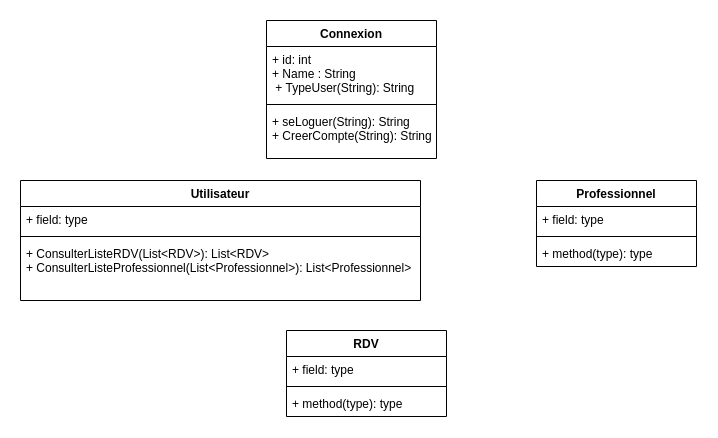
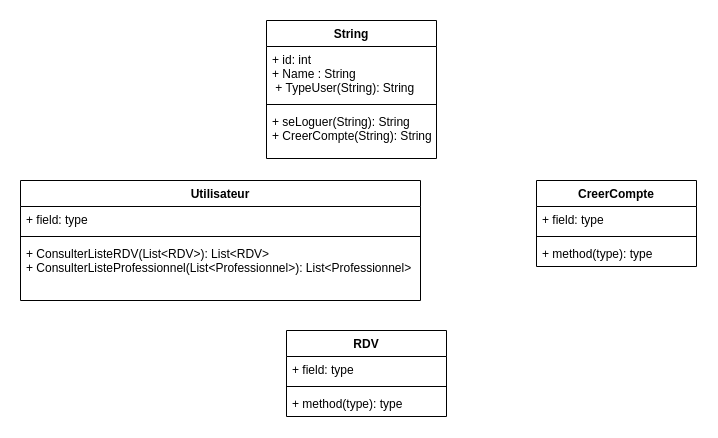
  <mxCell id="0" />
  <mxCell id="1" parent="0" />
- <mxCell id="2" value="Connexion" style="swimlane;fontStyle=1;align=center;verticalAlign=top;childLayout=stackLayout;horizontal=1;startSize=26;horizontalStack=0;resizeParent=1;resizeParentMax=0;resizeLast=0;collapsible=1;marginBottom=0;" parent="1" vertex="1"><mxGeometry x="266" y="20" width="170" height="138" as="geometry" /></mxCell>
+ <mxCell id="2" value="String" style="swimlane;fontStyle=1;align=center;verticalAlign=top;childLayout=stackLayout;horizontal=1;startSize=26;horizontalStack=0;resizeParent=1;resizeParentMax=0;resizeLast=0;collapsible=1;marginBottom=0;" parent="1" vertex="1"><mxGeometry x="266" y="20" width="170" height="138" as="geometry" /></mxCell>
  <mxCell id="3" value="+ id: int&#10;+ Name : String&#10; + TypeUser(String): String&#10;&#10;" style="text;strokeColor=none;fillColor=none;align=left;verticalAlign=top;spacingLeft=4;spacingRight=4;overflow=hidden;rotatable=0;points=[[0,0.5],[1,0.5]];portConstraint=eastwest;" parent="2" vertex="1"><mxGeometry y="26" width="170" height="54" as="geometry" /></mxCell>
  <mxCell id="4" value="" style="line;strokeWidth=1;fillColor=none;align=left;verticalAlign=middle;spacingTop=-1;spacingLeft=3;spacingRight=3;rotatable=0;labelPosition=right;points=[];portConstraint=eastwest;" parent="2" vertex="1"><mxGeometry y="80" width="170" height="8" as="geometry" /></mxCell>
  <mxCell id="5" value="+ seLoguer(String): String&#10;+ CreerCompte(String): String&#10;" style="text;strokeColor=none;fillColor=none;align=left;verticalAlign=top;spacingLeft=4;spacingRight=4;overflow=hidden;rotatable=0;points=[[0,0.5],[1,0.5]];portConstraint=eastwest;" parent="2" vertex="1"><mxGeometry y="88" width="170" height="50" as="geometry" /></mxCell>
  <mxCell id="6" value="Utilisateur" style="swimlane;fontStyle=1;align=center;verticalAlign=top;childLayout=stackLayout;horizontal=1;startSize=26;horizontalStack=0;resizeParent=1;resizeParentMax=0;resizeLast=0;collapsible=1;marginBottom=0;" vertex="1" parent="1"><mxGeometry x="20" y="180" width="400" height="120" as="geometry" /></mxCell>
  <mxCell id="7" value="+ field: type" style="text;strokeColor=none;fillColor=none;align=left;verticalAlign=top;spacingLeft=4;spacingRight=4;overflow=hidden;rotatable=0;points=[[0,0.5],[1,0.5]];portConstraint=eastwest;" vertex="1" parent="6"><mxGeometry y="26" width="400" height="26" as="geometry" /></mxCell>
  <mxCell id="8" value="" style="line;strokeWidth=1;fillColor=none;align=left;verticalAlign=middle;spacingTop=-1;spacingLeft=3;spacingRight=3;rotatable=0;labelPosition=right;points=[];portConstraint=eastwest;" vertex="1" parent="6"><mxGeometry y="52" width="400" height="8" as="geometry" /></mxCell>
  <mxCell id="9" value="+ ConsulterListeRDV(List&lt;RDV&gt;): List&lt;RDV&gt;&#10;+ ConsulterListeProfessionnel(List&lt;Professionnel&gt;): List&lt;Professionnel&gt;" style="text;strokeColor=none;fillColor=none;align=left;verticalAlign=top;spacingLeft=4;spacingRight=4;overflow=hidden;rotatable=0;points=[[0,0.5],[1,0.5]];portConstraint=eastwest;" vertex="1" parent="6"><mxGeometry y="60" width="400" height="60" as="geometry" /></mxCell>
- <mxCell id="10" value="Professionnel" style="swimlane;fontStyle=1;align=center;verticalAlign=top;childLayout=stackLayout;horizontal=1;startSize=26;horizontalStack=0;resizeParent=1;resizeParentMax=0;resizeLast=0;collapsible=1;marginBottom=0;" vertex="1" parent="1"><mxGeometry x="536" y="180" width="160" height="86" as="geometry" /></mxCell>
+ <mxCell id="10" value="CreerCompte" style="swimlane;fontStyle=1;align=center;verticalAlign=top;childLayout=stackLayout;horizontal=1;startSize=26;horizontalStack=0;resizeParent=1;resizeParentMax=0;resizeLast=0;collapsible=1;marginBottom=0;" vertex="1" parent="1"><mxGeometry x="536" y="180" width="160" height="86" as="geometry" /></mxCell>
  <mxCell id="11" value="+ field: type" style="text;strokeColor=none;fillColor=none;align=left;verticalAlign=top;spacingLeft=4;spacingRight=4;overflow=hidden;rotatable=0;points=[[0,0.5],[1,0.5]];portConstraint=eastwest;" vertex="1" parent="10"><mxGeometry y="26" width="160" height="26" as="geometry" /></mxCell>
  <mxCell id="12" value="" style="line;strokeWidth=1;fillColor=none;align=left;verticalAlign=middle;spacingTop=-1;spacingLeft=3;spacingRight=3;rotatable=0;labelPosition=right;points=[];portConstraint=eastwest;" vertex="1" parent="10"><mxGeometry y="52" width="160" height="8" as="geometry" /></mxCell>
  <mxCell id="13" value="+ method(type): type" style="text;strokeColor=none;fillColor=none;align=left;verticalAlign=top;spacingLeft=4;spacingRight=4;overflow=hidden;rotatable=0;points=[[0,0.5],[1,0.5]];portConstraint=eastwest;" vertex="1" parent="10"><mxGeometry y="60" width="160" height="26" as="geometry" /></mxCell>
  <mxCell id="14" value="RDV" style="swimlane;fontStyle=1;align=center;verticalAlign=top;childLayout=stackLayout;horizontal=1;startSize=26;horizontalStack=0;resizeParent=1;resizeParentMax=0;resizeLast=0;collapsible=1;marginBottom=0;" vertex="1" parent="1"><mxGeometry x="286" y="330" width="160" height="86" as="geometry" /></mxCell>
  <mxCell id="15" value="+ field: type" style="text;strokeColor=none;fillColor=none;align=left;verticalAlign=top;spacingLeft=4;spacingRight=4;overflow=hidden;rotatable=0;points=[[0,0.5],[1,0.5]];portConstraint=eastwest;" vertex="1" parent="14"><mxGeometry y="26" width="160" height="26" as="geometry" /></mxCell>
  <mxCell id="16" value="" style="line;strokeWidth=1;fillColor=none;align=left;verticalAlign=middle;spacingTop=-1;spacingLeft=3;spacingRight=3;rotatable=0;labelPosition=right;points=[];portConstraint=eastwest;" vertex="1" parent="14"><mxGeometry y="52" width="160" height="8" as="geometry" /></mxCell>
  <mxCell id="17" value="+ method(type): type" style="text;strokeColor=none;fillColor=none;align=left;verticalAlign=top;spacingLeft=4;spacingRight=4;overflow=hidden;rotatable=0;points=[[0,0.5],[1,0.5]];portConstraint=eastwest;" vertex="1" parent="14"><mxGeometry y="60" width="160" height="26" as="geometry" /></mxCell>
